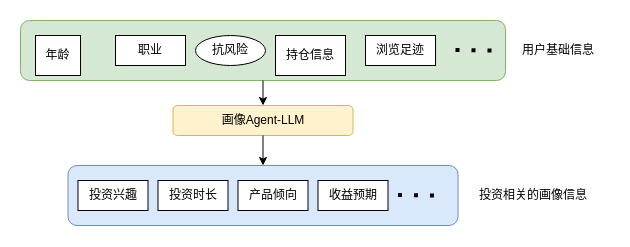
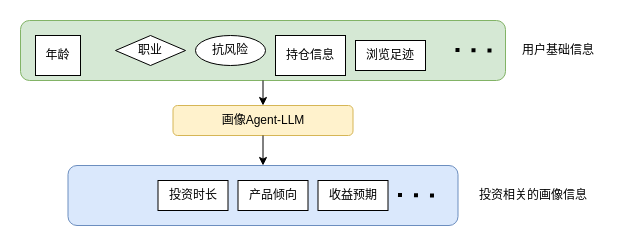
  <mxCell id="0" />
  <mxCell id="1" parent="0" />
  <mxCell id="2" value="" style="rounded=1;whiteSpace=wrap;html=1;fillColor=#dae8fc;strokeColor=#6c8ebf;" vertex="1" parent="1"><mxGeometry x="67.5" y="165" width="390" height="60" as="geometry" /></mxCell>
  <mxCell id="3" value="" style="rounded=1;whiteSpace=wrap;html=1;fillColor=#d5e8d4;strokeColor=#82b366;" vertex="1" parent="1"><mxGeometry x="20" y="20" width="485" height="60" as="geometry" /></mxCell>
  <mxCell id="4" value="年龄" style="rounded=0;whiteSpace=wrap;html=1;" vertex="1" parent="1"><mxGeometry x="35" y="35" width="45" height="40" as="geometry" /></mxCell>
- <mxCell id="5" value="职业" style="rounded=0;whiteSpace=wrap;html=1;" vertex="1" parent="1"><mxGeometry x="115" y="35" width="70" height="30" as="geometry" /></mxCell>
+ <mxCell id="5" value="职业" style="rhombus;whiteSpace=wrap;html=1;" vertex="1" parent="1"><mxGeometry x="115" y="35" width="70" height="30" as="geometry" /></mxCell>
  <mxCell id="6" value="抗风险" style="ellipse;whiteSpace=wrap;html=1;" vertex="1" parent="1"><mxGeometry x="195" y="35" width="70" height="30" as="geometry" /></mxCell>
  <mxCell id="7" value="持仓信息" style="rounded=0;whiteSpace=wrap;html=1;" vertex="1" parent="1"><mxGeometry x="275" y="35" width="70" height="40" as="geometry" /></mxCell>
  <mxCell id="8" value="" style="endArrow=none;dashed=1;html=1;dashPattern=1 3;strokeWidth=4;rounded=0;" edge="1" parent="1"><mxGeometry width="50" height="50" relative="1" as="geometry"><mxPoint x="455" y="49.5" as="sourcePoint" /><mxPoint x="495" y="50" as="targetPoint" /></mxGeometry></mxCell>
  <mxCell id="9" value="画像Agent-LLM" style="rounded=1;whiteSpace=wrap;html=1;fillColor=#fff2cc;strokeColor=#d6b656;" vertex="1" parent="1"><mxGeometry x="172.5" y="105" width="180" height="30" as="geometry" /></mxCell>
- <mxCell id="10" value="投资兴趣" style="rounded=0;whiteSpace=wrap;html=1;" vertex="1" parent="1"><mxGeometry x="77.5" y="180" width="70" height="30" as="geometry" /></mxCell>
  <mxCell id="11" value="产品倾向" style="rounded=0;whiteSpace=wrap;html=1;" vertex="1" parent="1"><mxGeometry x="237.5" y="180" width="70" height="30" as="geometry" /></mxCell>
  <mxCell id="12" value="收益预期" style="rounded=0;whiteSpace=wrap;html=1;" vertex="1" parent="1"><mxGeometry x="317.5" y="180" width="70" height="30" as="geometry" /></mxCell>
  <mxCell id="13" value="" style="endArrow=none;dashed=1;html=1;dashPattern=1 3;strokeWidth=4;rounded=0;" edge="1" parent="1"><mxGeometry width="50" height="50" relative="1" as="geometry"><mxPoint x="397.5" y="194.5" as="sourcePoint" /><mxPoint x="437.5" y="195" as="targetPoint" /></mxGeometry></mxCell>
  <mxCell id="14" value="投资时长" style="rounded=0;whiteSpace=wrap;html=1;" vertex="1" parent="1"><mxGeometry x="157.5" y="180" width="70" height="30" as="geometry" /></mxCell>
- <mxCell id="15" value="浏览足迹" style="rounded=0;whiteSpace=wrap;html=1;" vertex="1" parent="1"><mxGeometry x="365" y="35" width="70" height="30" as="geometry" /></mxCell>
+ <mxCell id="15" value="浏览足迹" style="rounded=0;whiteSpace=wrap;html=1;" vertex="1" parent="1"><mxGeometry x="355" y="40" width="70" height="30" as="geometry" /></mxCell>
  <mxCell id="16" value="" style="endArrow=classic;html=1;rounded=0;exitX=0.5;exitY=1;exitDx=0;exitDy=0;entryX=0.5;entryY=0;entryDx=0;entryDy=0;" edge="1" parent="1" source="3" target="9"><mxGeometry width="50" height="50" relative="1" as="geometry"><mxPoint x="575" y="365" as="sourcePoint" /><mxPoint x="625" y="315" as="targetPoint" /></mxGeometry></mxCell>
  <mxCell id="17" value="" style="endArrow=classic;html=1;rounded=0;exitX=0.5;exitY=1;exitDx=0;exitDy=0;entryX=0.5;entryY=0;entryDx=0;entryDy=0;" edge="1" parent="1" source="9" target="2"><mxGeometry width="50" height="50" relative="1" as="geometry"><mxPoint x="575" y="365" as="sourcePoint" /><mxPoint x="625" y="315" as="targetPoint" /></mxGeometry></mxCell>
  <mxCell id="18" value="用户基础信息" style="text;html=1;strokeColor=none;fillColor=none;align=center;verticalAlign=middle;whiteSpace=wrap;rounded=0;" vertex="1" parent="1"><mxGeometry x="507.5" y="35" width="100" height="30" as="geometry" /></mxCell>
  <mxCell id="19" value="投资相关的画像信息" style="text;html=1;strokeColor=none;fillColor=none;align=center;verticalAlign=middle;whiteSpace=wrap;rounded=0;" vertex="1" parent="1"><mxGeometry x="457.5" y="180" width="150" height="30" as="geometry" /></mxCell>
